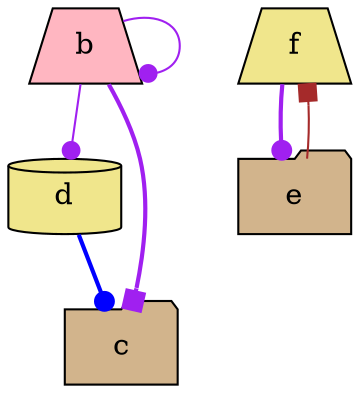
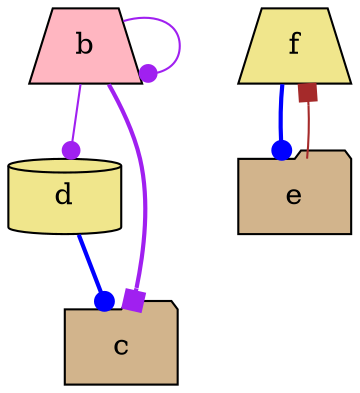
  digraph {
    node [fillcolor=khaki shape=trapezium style=filled]
    edge [arrowhead=dot color=purple style=solid]
    n1 [fillcolor=lightpink label=b]
    n2 [label=d shape=cylinder]
    n3 [fillcolor=tan label=c shape=folder]
    n4 [label=f]
    n5 [fillcolor=tan label=e shape=folder]
    n1 -> n1
    n1 -> n2
    n1 -> n3 [arrowhead=box style=bold]
    n2 -> n3 [color=blue style=bold]
-   n4 -> n5 [style=bold]
+   n4 -> n5 [color=blue style=bold]
    n5 -> n4 [arrowhead=box color=brown]
  }
